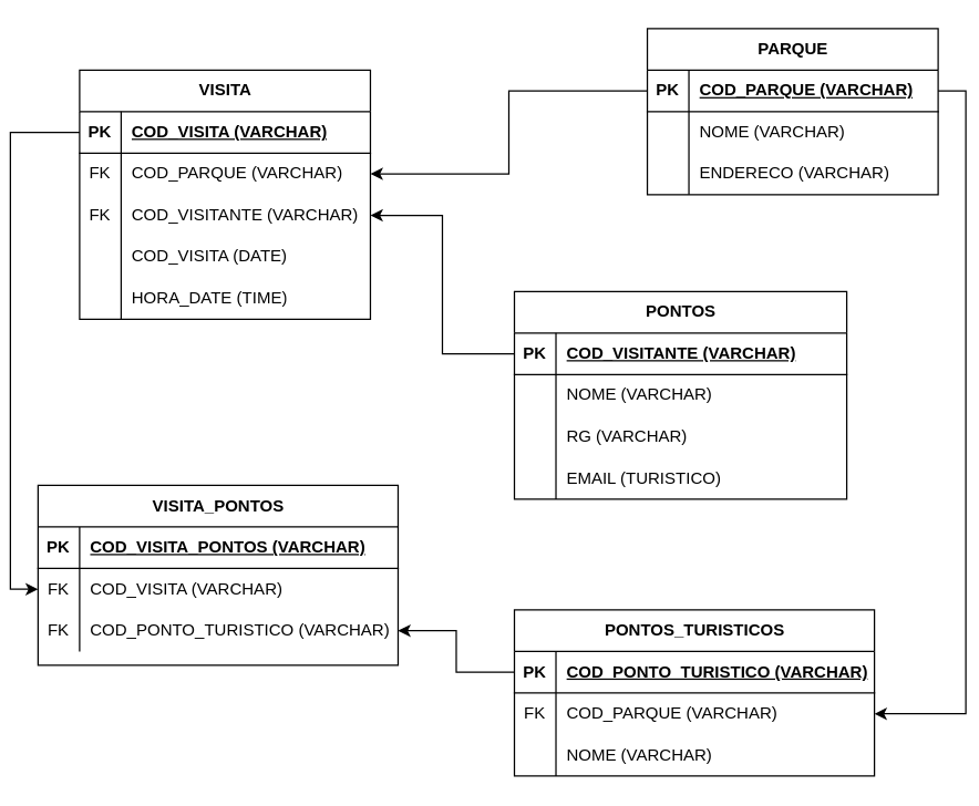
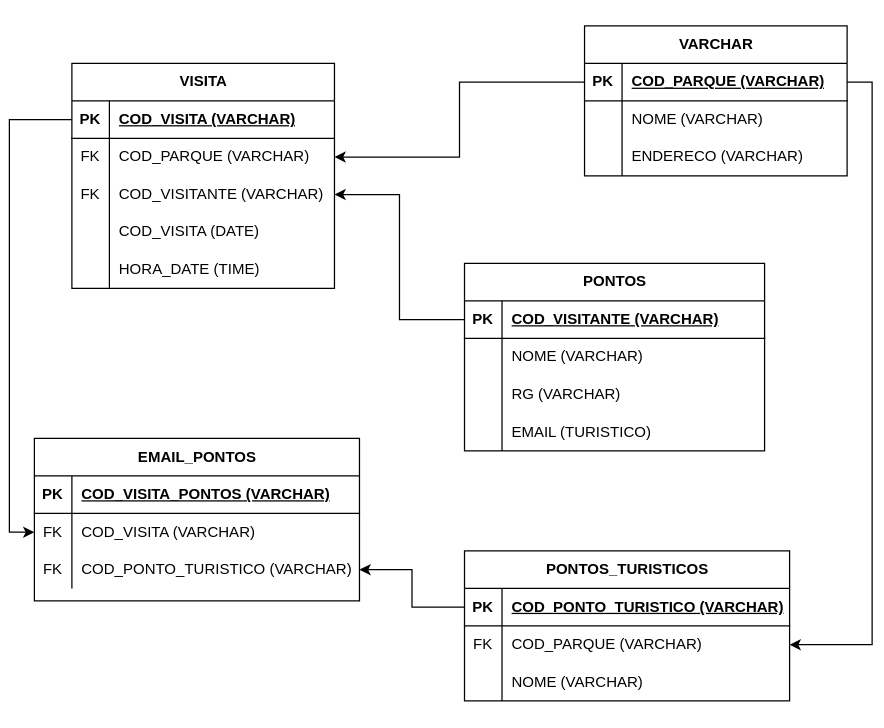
  <mxCell id="0" />
  <mxCell id="1" parent="0" />
  <mxCell id="2" value="VISITA" style="shape=table;startSize=30;container=1;collapsible=1;childLayout=tableLayout;fixedRows=1;rowLines=0;fontStyle=1;align=center;resizeLast=1;html=1;swimlaneLine=1;" parent="1" vertex="1"><mxGeometry x="50" y="50" width="210" height="180" as="geometry" /></mxCell>
  <mxCell id="3" value="" style="shape=tableRow;horizontal=0;startSize=0;swimlaneHead=0;swimlaneBody=0;fillColor=none;collapsible=0;dropTarget=0;points=[[0,0.5],[1,0.5]];portConstraint=eastwest;top=0;left=0;right=0;bottom=1;" parent="2" vertex="1"><mxGeometry y="30" width="210" height="30" as="geometry" /></mxCell>
  <mxCell id="4" value="PK" style="shape=partialRectangle;connectable=0;fillColor=none;top=0;left=0;bottom=0;right=0;fontStyle=1;overflow=hidden;whiteSpace=wrap;html=1;" parent="3" vertex="1"><mxGeometry width="30" height="30" as="geometry"><mxRectangle width="30" height="30" as="alternateBounds" /></mxGeometry></mxCell>
  <mxCell id="5" value="COD_VISITA (VARCHAR)" style="shape=partialRectangle;connectable=0;fillColor=none;top=0;left=0;bottom=0;right=0;align=left;spacingLeft=6;fontStyle=5;overflow=hidden;whiteSpace=wrap;html=1;" parent="3" vertex="1"><mxGeometry x="30" width="180" height="30" as="geometry"><mxRectangle width="180" height="30" as="alternateBounds" /></mxGeometry></mxCell>
  <mxCell id="6" value="" style="shape=tableRow;horizontal=0;startSize=0;swimlaneHead=0;swimlaneBody=0;fillColor=none;collapsible=0;dropTarget=0;points=[[0,0.5],[1,0.5]];portConstraint=eastwest;top=0;left=0;right=0;bottom=0;" parent="2" vertex="1"><mxGeometry y="60" width="210" height="30" as="geometry" /></mxCell>
  <mxCell id="7" value="FK" style="shape=partialRectangle;connectable=0;fillColor=none;top=0;left=0;bottom=0;right=0;editable=1;overflow=hidden;whiteSpace=wrap;html=1;" parent="6" vertex="1"><mxGeometry width="30" height="30" as="geometry"><mxRectangle width="30" height="30" as="alternateBounds" /></mxGeometry></mxCell>
  <mxCell id="8" value="COD_PARQUE (VARCHAR)" style="shape=partialRectangle;connectable=0;fillColor=none;top=0;left=0;bottom=0;right=0;align=left;spacingLeft=6;overflow=hidden;whiteSpace=wrap;html=1;" parent="6" vertex="1"><mxGeometry x="30" width="180" height="30" as="geometry"><mxRectangle width="180" height="30" as="alternateBounds" /></mxGeometry></mxCell>
  <mxCell id="9" value="" style="shape=tableRow;horizontal=0;startSize=0;swimlaneHead=0;swimlaneBody=0;fillColor=none;collapsible=0;dropTarget=0;points=[[0,0.5],[1,0.5]];portConstraint=eastwest;top=0;left=0;right=0;bottom=0;" parent="2" vertex="1"><mxGeometry y="90" width="210" height="30" as="geometry" /></mxCell>
  <mxCell id="10" value="FK" style="shape=partialRectangle;connectable=0;fillColor=none;top=0;left=0;bottom=0;right=0;editable=1;overflow=hidden;whiteSpace=wrap;html=1;" parent="9" vertex="1"><mxGeometry width="30" height="30" as="geometry"><mxRectangle width="30" height="30" as="alternateBounds" /></mxGeometry></mxCell>
  <mxCell id="11" value="COD_VISITANTE (VARCHAR)" style="shape=partialRectangle;connectable=0;fillColor=none;top=0;left=0;bottom=0;right=0;align=left;spacingLeft=6;overflow=hidden;whiteSpace=wrap;html=1;" parent="9" vertex="1"><mxGeometry x="30" width="180" height="30" as="geometry"><mxRectangle width="180" height="30" as="alternateBounds" /></mxGeometry></mxCell>
  <mxCell id="12" value="" style="shape=tableRow;horizontal=0;startSize=0;swimlaneHead=0;swimlaneBody=0;fillColor=none;collapsible=0;dropTarget=0;points=[[0,0.5],[1,0.5]];portConstraint=eastwest;top=0;left=0;right=0;bottom=0;" parent="2" vertex="1"><mxGeometry y="120" width="210" height="30" as="geometry" /></mxCell>
  <mxCell id="13" value="" style="shape=partialRectangle;connectable=0;fillColor=none;top=0;left=0;bottom=0;right=0;editable=1;overflow=hidden;whiteSpace=wrap;html=1;" parent="12" vertex="1"><mxGeometry width="30" height="30" as="geometry"><mxRectangle width="30" height="30" as="alternateBounds" /></mxGeometry></mxCell>
  <mxCell id="14" value="COD_VISITA (DATE)" style="shape=partialRectangle;connectable=0;fillColor=none;top=0;left=0;bottom=0;right=0;align=left;spacingLeft=6;overflow=hidden;whiteSpace=wrap;html=1;" parent="12" vertex="1"><mxGeometry x="30" width="180" height="30" as="geometry"><mxRectangle width="180" height="30" as="alternateBounds" /></mxGeometry></mxCell>
  <mxCell id="15" value="" style="shape=tableRow;horizontal=0;startSize=0;swimlaneHead=0;swimlaneBody=0;fillColor=none;collapsible=0;dropTarget=0;points=[[0,0.5],[1,0.5]];portConstraint=eastwest;top=0;left=0;right=0;bottom=0;" parent="2" vertex="1"><mxGeometry y="150" width="210" height="30" as="geometry" /></mxCell>
  <mxCell id="16" value="" style="shape=partialRectangle;connectable=0;fillColor=none;top=0;left=0;bottom=0;right=0;editable=1;overflow=hidden;whiteSpace=wrap;html=1;" parent="15" vertex="1"><mxGeometry width="30" height="30" as="geometry"><mxRectangle width="30" height="30" as="alternateBounds" /></mxGeometry></mxCell>
  <mxCell id="17" value="HORA_DATE (TIME)" style="shape=partialRectangle;connectable=0;fillColor=none;top=0;left=0;bottom=0;right=0;align=left;spacingLeft=6;overflow=hidden;whiteSpace=wrap;html=1;" parent="15" vertex="1"><mxGeometry x="30" width="180" height="30" as="geometry"><mxRectangle width="180" height="30" as="alternateBounds" /></mxGeometry></mxCell>
  <mxCell id="18" value="PONTOS" style="shape=table;startSize=30;container=1;collapsible=1;childLayout=tableLayout;fixedRows=1;rowLines=0;fontStyle=1;align=center;resizeLast=1;html=1;swimlaneLine=1;" parent="1" vertex="1"><mxGeometry x="364" y="210" width="240" height="150" as="geometry" /></mxCell>
  <mxCell id="19" value="" style="shape=tableRow;horizontal=0;startSize=0;swimlaneHead=0;swimlaneBody=0;fillColor=none;collapsible=0;dropTarget=0;points=[[0,0.5],[1,0.5]];portConstraint=eastwest;top=0;left=0;right=0;bottom=1;" parent="18" vertex="1"><mxGeometry y="30" width="240" height="30" as="geometry" /></mxCell>
  <mxCell id="20" value="PK" style="shape=partialRectangle;connectable=0;fillColor=none;top=0;left=0;bottom=0;right=0;fontStyle=1;overflow=hidden;whiteSpace=wrap;html=1;" parent="19" vertex="1"><mxGeometry width="30" height="30" as="geometry"><mxRectangle width="30" height="30" as="alternateBounds" /></mxGeometry></mxCell>
  <mxCell id="21" value="COD_VISITANTE (VARCHAR)" style="shape=partialRectangle;connectable=0;fillColor=none;top=0;left=0;bottom=0;right=0;align=left;spacingLeft=6;fontStyle=5;overflow=hidden;whiteSpace=wrap;html=1;" parent="19" vertex="1"><mxGeometry x="30" width="210" height="30" as="geometry"><mxRectangle width="210" height="30" as="alternateBounds" /></mxGeometry></mxCell>
  <mxCell id="22" value="" style="shape=tableRow;horizontal=0;startSize=0;swimlaneHead=0;swimlaneBody=0;fillColor=none;collapsible=0;dropTarget=0;points=[[0,0.5],[1,0.5]];portConstraint=eastwest;top=0;left=0;right=0;bottom=0;" parent="18" vertex="1"><mxGeometry y="60" width="240" height="30" as="geometry" /></mxCell>
  <mxCell id="23" value="" style="shape=partialRectangle;connectable=0;fillColor=none;top=0;left=0;bottom=0;right=0;editable=1;overflow=hidden;whiteSpace=wrap;html=1;" parent="22" vertex="1"><mxGeometry width="30" height="30" as="geometry"><mxRectangle width="30" height="30" as="alternateBounds" /></mxGeometry></mxCell>
  <mxCell id="24" value="NOME (VARCHAR)" style="shape=partialRectangle;connectable=0;fillColor=none;top=0;left=0;bottom=0;right=0;align=left;spacingLeft=6;overflow=hidden;whiteSpace=wrap;html=1;" parent="22" vertex="1"><mxGeometry x="30" width="210" height="30" as="geometry"><mxRectangle width="210" height="30" as="alternateBounds" /></mxGeometry></mxCell>
  <mxCell id="25" value="" style="shape=tableRow;horizontal=0;startSize=0;swimlaneHead=0;swimlaneBody=0;fillColor=none;collapsible=0;dropTarget=0;points=[[0,0.5],[1,0.5]];portConstraint=eastwest;top=0;left=0;right=0;bottom=0;" parent="18" vertex="1"><mxGeometry y="90" width="240" height="30" as="geometry" /></mxCell>
  <mxCell id="26" value="" style="shape=partialRectangle;connectable=0;fillColor=none;top=0;left=0;bottom=0;right=0;editable=1;overflow=hidden;whiteSpace=wrap;html=1;" parent="25" vertex="1"><mxGeometry width="30" height="30" as="geometry"><mxRectangle width="30" height="30" as="alternateBounds" /></mxGeometry></mxCell>
  <mxCell id="27" value="RG (VARCHAR)" style="shape=partialRectangle;connectable=0;fillColor=none;top=0;left=0;bottom=0;right=0;align=left;spacingLeft=6;overflow=hidden;whiteSpace=wrap;html=1;" parent="25" vertex="1"><mxGeometry x="30" width="210" height="30" as="geometry"><mxRectangle width="210" height="30" as="alternateBounds" /></mxGeometry></mxCell>
  <mxCell id="28" value="" style="shape=tableRow;horizontal=0;startSize=0;swimlaneHead=0;swimlaneBody=0;fillColor=none;collapsible=0;dropTarget=0;points=[[0,0.5],[1,0.5]];portConstraint=eastwest;top=0;left=0;right=0;bottom=0;" parent="18" vertex="1"><mxGeometry y="120" width="240" height="30" as="geometry" /></mxCell>
  <mxCell id="29" value="" style="shape=partialRectangle;connectable=0;fillColor=none;top=0;left=0;bottom=0;right=0;editable=1;overflow=hidden;whiteSpace=wrap;html=1;" parent="28" vertex="1"><mxGeometry width="30" height="30" as="geometry"><mxRectangle width="30" height="30" as="alternateBounds" /></mxGeometry></mxCell>
  <mxCell id="30" value="EMAIL (TURISTICO)" style="shape=partialRectangle;connectable=0;fillColor=none;top=0;left=0;bottom=0;right=0;align=left;spacingLeft=6;overflow=hidden;whiteSpace=wrap;html=1;" parent="28" vertex="1"><mxGeometry x="30" width="210" height="30" as="geometry"><mxRectangle width="210" height="30" as="alternateBounds" /></mxGeometry></mxCell>
- <mxCell id="31" value="VISITA_PONTOS" style="shape=table;startSize=30;container=1;collapsible=1;childLayout=tableLayout;fixedRows=1;rowLines=0;fontStyle=1;align=center;resizeLast=1;html=1;swimlaneLine=1;" parent="1" vertex="1"><mxGeometry x="20" y="350" width="260" height="130" as="geometry" /></mxCell>
+ <mxCell id="31" value="EMAIL_PONTOS" style="shape=table;startSize=30;container=1;collapsible=1;childLayout=tableLayout;fixedRows=1;rowLines=0;fontStyle=1;align=center;resizeLast=1;html=1;swimlaneLine=1;" parent="1" vertex="1"><mxGeometry x="20" y="350" width="260" height="130" as="geometry" /></mxCell>
  <mxCell id="32" value="" style="shape=tableRow;horizontal=0;startSize=0;swimlaneHead=0;swimlaneBody=0;fillColor=none;collapsible=0;dropTarget=0;points=[[0,0.5],[1,0.5]];portConstraint=eastwest;top=0;left=0;right=0;bottom=1;" parent="31" vertex="1"><mxGeometry y="30" width="260" height="30" as="geometry" /></mxCell>
  <mxCell id="33" value="PK" style="shape=partialRectangle;connectable=0;fillColor=none;top=0;left=0;bottom=0;right=0;fontStyle=1;overflow=hidden;whiteSpace=wrap;html=1;" parent="32" vertex="1"><mxGeometry width="30" height="30" as="geometry"><mxRectangle width="30" height="30" as="alternateBounds" /></mxGeometry></mxCell>
  <mxCell id="34" value="COD_VISITA_PONTOS (VARCHAR)" style="shape=partialRectangle;connectable=0;fillColor=none;top=0;left=0;bottom=0;right=0;align=left;spacingLeft=6;fontStyle=5;overflow=hidden;whiteSpace=wrap;html=1;" parent="32" vertex="1"><mxGeometry x="30" width="230" height="30" as="geometry"><mxRectangle width="230" height="30" as="alternateBounds" /></mxGeometry></mxCell>
  <mxCell id="35" value="" style="shape=tableRow;horizontal=0;startSize=0;swimlaneHead=0;swimlaneBody=0;fillColor=none;collapsible=0;dropTarget=0;points=[[0,0.5],[1,0.5]];portConstraint=eastwest;top=0;left=0;right=0;bottom=0;" parent="31" vertex="1"><mxGeometry y="60" width="260" height="30" as="geometry" /></mxCell>
  <mxCell id="36" value="FK" style="shape=partialRectangle;connectable=0;fillColor=none;top=0;left=0;bottom=0;right=0;editable=1;overflow=hidden;whiteSpace=wrap;html=1;" parent="35" vertex="1"><mxGeometry width="30" height="30" as="geometry"><mxRectangle width="30" height="30" as="alternateBounds" /></mxGeometry></mxCell>
  <mxCell id="37" value="COD_VISITA (VARCHAR)" style="shape=partialRectangle;connectable=0;fillColor=none;top=0;left=0;bottom=0;right=0;align=left;spacingLeft=6;overflow=hidden;whiteSpace=wrap;html=1;" parent="35" vertex="1"><mxGeometry x="30" width="230" height="30" as="geometry"><mxRectangle width="230" height="30" as="alternateBounds" /></mxGeometry></mxCell>
  <mxCell id="38" value="" style="shape=tableRow;horizontal=0;startSize=0;swimlaneHead=0;swimlaneBody=0;fillColor=none;collapsible=0;dropTarget=0;points=[[0,0.5],[1,0.5]];portConstraint=eastwest;top=0;left=0;right=0;bottom=0;" parent="31" vertex="1"><mxGeometry y="90" width="260" height="30" as="geometry" /></mxCell>
  <mxCell id="39" value="FK" style="shape=partialRectangle;connectable=0;fillColor=none;top=0;left=0;bottom=0;right=0;editable=1;overflow=hidden;whiteSpace=wrap;html=1;" parent="38" vertex="1"><mxGeometry width="30" height="30" as="geometry"><mxRectangle width="30" height="30" as="alternateBounds" /></mxGeometry></mxCell>
  <mxCell id="40" value="COD_PONTO_TURISTICO (VARCHAR)" style="shape=partialRectangle;connectable=0;fillColor=none;top=0;left=0;bottom=0;right=0;align=left;spacingLeft=6;overflow=hidden;whiteSpace=wrap;html=1;" parent="38" vertex="1"><mxGeometry x="30" width="230" height="30" as="geometry"><mxRectangle width="230" height="30" as="alternateBounds" /></mxGeometry></mxCell>
  <mxCell id="41" value="PONTOS_TURISTICOS" style="shape=table;startSize=30;container=1;collapsible=1;childLayout=tableLayout;fixedRows=1;rowLines=0;fontStyle=1;align=center;resizeLast=1;html=1;swimlaneLine=1;" parent="1" vertex="1"><mxGeometry x="364" y="440" width="260" height="120" as="geometry" /></mxCell>
  <mxCell id="42" value="" style="shape=tableRow;horizontal=0;startSize=0;swimlaneHead=0;swimlaneBody=0;fillColor=none;collapsible=0;dropTarget=0;points=[[0,0.5],[1,0.5]];portConstraint=eastwest;top=0;left=0;right=0;bottom=1;" parent="41" vertex="1"><mxGeometry y="30" width="260" height="30" as="geometry" /></mxCell>
  <mxCell id="43" value="PK" style="shape=partialRectangle;connectable=0;fillColor=none;top=0;left=0;bottom=0;right=0;fontStyle=1;overflow=hidden;whiteSpace=wrap;html=1;" parent="42" vertex="1"><mxGeometry width="30" height="30" as="geometry"><mxRectangle width="30" height="30" as="alternateBounds" /></mxGeometry></mxCell>
  <mxCell id="44" value="COD_PONTO_TURISTICO (VARCHAR)" style="shape=partialRectangle;connectable=0;fillColor=none;top=0;left=0;bottom=0;right=0;align=left;spacingLeft=6;fontStyle=5;overflow=hidden;whiteSpace=wrap;html=1;" parent="42" vertex="1"><mxGeometry x="30" width="230" height="30" as="geometry"><mxRectangle width="230" height="30" as="alternateBounds" /></mxGeometry></mxCell>
  <mxCell id="45" value="" style="shape=tableRow;horizontal=0;startSize=0;swimlaneHead=0;swimlaneBody=0;fillColor=none;collapsible=0;dropTarget=0;points=[[0,0.5],[1,0.5]];portConstraint=eastwest;top=0;left=0;right=0;bottom=0;" parent="41" vertex="1"><mxGeometry y="60" width="260" height="30" as="geometry" /></mxCell>
  <mxCell id="46" value="FK" style="shape=partialRectangle;connectable=0;fillColor=none;top=0;left=0;bottom=0;right=0;editable=1;overflow=hidden;whiteSpace=wrap;html=1;" parent="45" vertex="1"><mxGeometry width="30" height="30" as="geometry"><mxRectangle width="30" height="30" as="alternateBounds" /></mxGeometry></mxCell>
  <mxCell id="47" value="COD_PARQUE (VARCHAR)" style="shape=partialRectangle;connectable=0;fillColor=none;top=0;left=0;bottom=0;right=0;align=left;spacingLeft=6;overflow=hidden;whiteSpace=wrap;html=1;" parent="45" vertex="1"><mxGeometry x="30" width="230" height="30" as="geometry"><mxRectangle width="230" height="30" as="alternateBounds" /></mxGeometry></mxCell>
  <mxCell id="48" value="" style="shape=tableRow;horizontal=0;startSize=0;swimlaneHead=0;swimlaneBody=0;fillColor=none;collapsible=0;dropTarget=0;points=[[0,0.5],[1,0.5]];portConstraint=eastwest;top=0;left=0;right=0;bottom=0;" parent="41" vertex="1"><mxGeometry y="90" width="260" height="30" as="geometry" /></mxCell>
  <mxCell id="49" value="" style="shape=partialRectangle;connectable=0;fillColor=none;top=0;left=0;bottom=0;right=0;editable=1;overflow=hidden;whiteSpace=wrap;html=1;" parent="48" vertex="1"><mxGeometry width="30" height="30" as="geometry"><mxRectangle width="30" height="30" as="alternateBounds" /></mxGeometry></mxCell>
  <mxCell id="50" value="NOME (VARCHAR)" style="shape=partialRectangle;connectable=0;fillColor=none;top=0;left=0;bottom=0;right=0;align=left;spacingLeft=6;overflow=hidden;whiteSpace=wrap;html=1;" parent="48" vertex="1"><mxGeometry x="30" width="230" height="30" as="geometry"><mxRectangle width="230" height="30" as="alternateBounds" /></mxGeometry></mxCell>
- <mxCell id="51" value="PARQUE" style="shape=table;startSize=30;container=1;collapsible=1;childLayout=tableLayout;fixedRows=1;rowLines=0;fontStyle=1;align=center;resizeLast=1;html=1;swimlaneLine=1;" parent="1" vertex="1"><mxGeometry x="460" y="20" width="210" height="120" as="geometry" /></mxCell>
+ <mxCell id="51" value="VARCHAR" style="shape=table;startSize=30;container=1;collapsible=1;childLayout=tableLayout;fixedRows=1;rowLines=0;fontStyle=1;align=center;resizeLast=1;html=1;swimlaneLine=1;" parent="1" vertex="1"><mxGeometry x="460" y="20" width="210" height="120" as="geometry" /></mxCell>
  <mxCell id="52" value="" style="shape=tableRow;horizontal=0;startSize=0;swimlaneHead=0;swimlaneBody=0;fillColor=none;collapsible=0;dropTarget=0;points=[[0,0.5],[1,0.5]];portConstraint=eastwest;top=0;left=0;right=0;bottom=1;" parent="51" vertex="1"><mxGeometry y="30" width="210" height="30" as="geometry" /></mxCell>
  <mxCell id="53" value="PK" style="shape=partialRectangle;connectable=0;fillColor=none;top=0;left=0;bottom=0;right=0;fontStyle=1;overflow=hidden;whiteSpace=wrap;html=1;" parent="52" vertex="1"><mxGeometry width="30" height="30" as="geometry"><mxRectangle width="30" height="30" as="alternateBounds" /></mxGeometry></mxCell>
  <mxCell id="54" value="COD_PARQUE (VARCHAR)" style="shape=partialRectangle;connectable=0;fillColor=none;top=0;left=0;bottom=0;right=0;align=left;spacingLeft=6;fontStyle=5;overflow=hidden;whiteSpace=wrap;html=1;" parent="52" vertex="1"><mxGeometry x="30" width="180" height="30" as="geometry"><mxRectangle width="180" height="30" as="alternateBounds" /></mxGeometry></mxCell>
  <mxCell id="55" value="" style="shape=tableRow;horizontal=0;startSize=0;swimlaneHead=0;swimlaneBody=0;fillColor=none;collapsible=0;dropTarget=0;points=[[0,0.5],[1,0.5]];portConstraint=eastwest;top=0;left=0;right=0;bottom=0;" parent="51" vertex="1"><mxGeometry y="60" width="210" height="30" as="geometry" /></mxCell>
  <mxCell id="56" value="" style="shape=partialRectangle;connectable=0;fillColor=none;top=0;left=0;bottom=0;right=0;editable=1;overflow=hidden;whiteSpace=wrap;html=1;" parent="55" vertex="1"><mxGeometry width="30" height="30" as="geometry"><mxRectangle width="30" height="30" as="alternateBounds" /></mxGeometry></mxCell>
  <mxCell id="57" value="NOME (VARCHAR)" style="shape=partialRectangle;connectable=0;fillColor=none;top=0;left=0;bottom=0;right=0;align=left;spacingLeft=6;overflow=hidden;whiteSpace=wrap;html=1;" parent="55" vertex="1"><mxGeometry x="30" width="180" height="30" as="geometry"><mxRectangle width="180" height="30" as="alternateBounds" /></mxGeometry></mxCell>
  <mxCell id="58" value="" style="shape=tableRow;horizontal=0;startSize=0;swimlaneHead=0;swimlaneBody=0;fillColor=none;collapsible=0;dropTarget=0;points=[[0,0.5],[1,0.5]];portConstraint=eastwest;top=0;left=0;right=0;bottom=0;" parent="51" vertex="1"><mxGeometry y="90" width="210" height="30" as="geometry" /></mxCell>
  <mxCell id="59" value="" style="shape=partialRectangle;connectable=0;fillColor=none;top=0;left=0;bottom=0;right=0;editable=1;overflow=hidden;whiteSpace=wrap;html=1;" parent="58" vertex="1"><mxGeometry width="30" height="30" as="geometry"><mxRectangle width="30" height="30" as="alternateBounds" /></mxGeometry></mxCell>
  <mxCell id="60" value="ENDERECO (VARCHAR)" style="shape=partialRectangle;connectable=0;fillColor=none;top=0;left=0;bottom=0;right=0;align=left;spacingLeft=6;overflow=hidden;whiteSpace=wrap;html=1;" parent="58" vertex="1"><mxGeometry x="30" width="180" height="30" as="geometry"><mxRectangle width="180" height="30" as="alternateBounds" /></mxGeometry></mxCell>
  <mxCell id="61" style="edgeStyle=orthogonalEdgeStyle;rounded=0;orthogonalLoop=1;jettySize=auto;html=1;exitX=0;exitY=0.5;exitDx=0;exitDy=0;entryX=0;entryY=0.5;entryDx=0;entryDy=0;" edge="1" parent="1" source="3" target="35"><mxGeometry relative="1" as="geometry" /></mxCell>
  <mxCell id="62" style="edgeStyle=orthogonalEdgeStyle;rounded=0;orthogonalLoop=1;jettySize=auto;html=1;exitX=0;exitY=0.5;exitDx=0;exitDy=0;entryX=1;entryY=0.5;entryDx=0;entryDy=0;" edge="1" parent="1" source="19" target="9"><mxGeometry relative="1" as="geometry" /></mxCell>
  <mxCell id="63" style="edgeStyle=orthogonalEdgeStyle;rounded=0;orthogonalLoop=1;jettySize=auto;html=1;exitX=0;exitY=0.5;exitDx=0;exitDy=0;entryX=1;entryY=0.5;entryDx=0;entryDy=0;" edge="1" parent="1" source="52" target="6"><mxGeometry relative="1" as="geometry" /></mxCell>
  <mxCell id="64" style="edgeStyle=orthogonalEdgeStyle;rounded=0;orthogonalLoop=1;jettySize=auto;html=1;exitX=1;exitY=0.5;exitDx=0;exitDy=0;entryX=1;entryY=0.5;entryDx=0;entryDy=0;" edge="1" parent="1" source="52" target="45"><mxGeometry relative="1" as="geometry" /></mxCell>
  <mxCell id="65" style="edgeStyle=orthogonalEdgeStyle;rounded=0;orthogonalLoop=1;jettySize=auto;html=1;exitX=0;exitY=0.5;exitDx=0;exitDy=0;entryX=1;entryY=0.5;entryDx=0;entryDy=0;" edge="1" parent="1" source="42" target="38"><mxGeometry relative="1" as="geometry"><mxPoint x="310" y="400" as="targetPoint" /></mxGeometry></mxCell>
